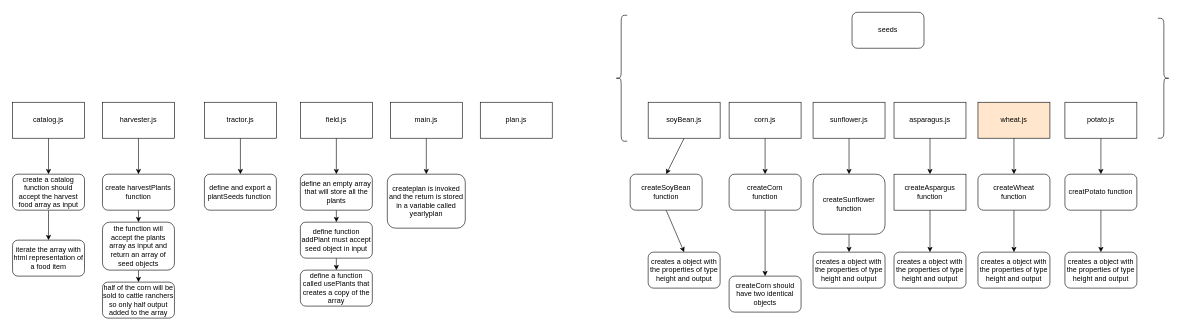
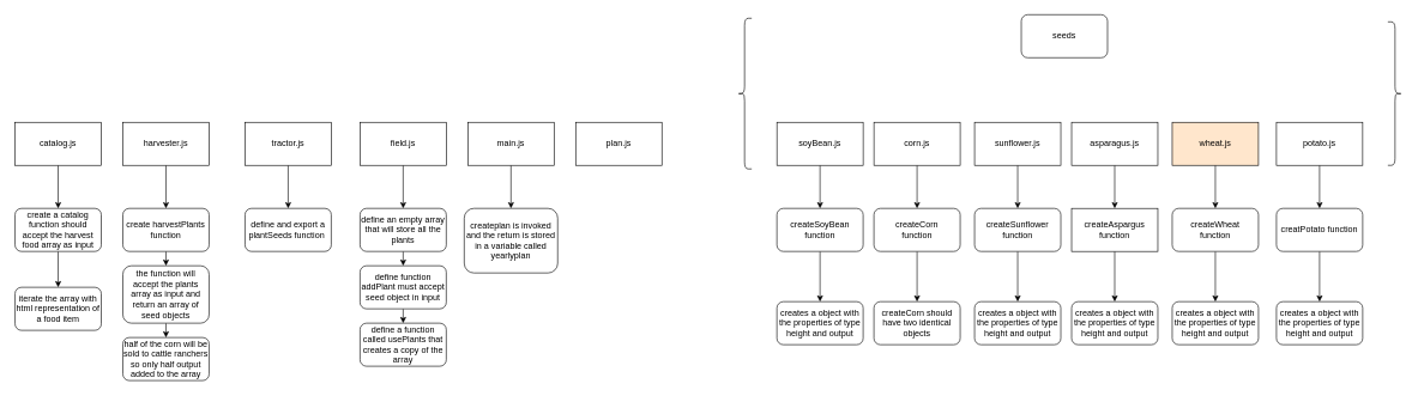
  <mxCell id="0" />
  <mxCell id="1" parent="0" />
  <mxCell id="2" style="edgeStyle=none;html=1;exitX=0.5;exitY=1;exitDx=0;exitDy=0;" edge="1" parent="1" source="3" target="5"><mxGeometry relative="1" as="geometry" /></mxCell>
  <mxCell id="3" value="main.js" style="rounded=0;whiteSpace=wrap;html=1;" vertex="1" parent="1"><mxGeometry x="650" y="170" width="120" height="60" as="geometry" /></mxCell>
  <mxCell id="4" value="plan.js" style="rounded=0;whiteSpace=wrap;html=1;" vertex="1" parent="1"><mxGeometry x="800" y="170" width="120" height="60" as="geometry" /></mxCell>
  <mxCell id="5" value="createplan is invoked and the return is stored in a variable called yearlyplan" style="rounded=1;whiteSpace=wrap;html=1;" vertex="1" parent="1"><mxGeometry x="645" y="290" width="130" height="90" as="geometry" /></mxCell>
  <mxCell id="6" value="seeds" style="rounded=1;whiteSpace=wrap;html=1;" vertex="1" parent="1"><mxGeometry x="1420" y="20" width="120" height="60" as="geometry" /></mxCell>
  <mxCell id="7" style="edgeStyle=none;html=1;exitX=0.5;exitY=1;exitDx=0;exitDy=0;entryX=0.5;entryY=0;entryDx=0;entryDy=0;" edge="1" parent="1" source="8" target="28"><mxGeometry relative="1" as="geometry" /></mxCell>
  <mxCell id="8" value="corn.js" style="rounded=0;whiteSpace=wrap;html=1;" vertex="1" parent="1"><mxGeometry x="1215" y="170" width="120" height="60" as="geometry" /></mxCell>
  <mxCell id="9" style="edgeStyle=none;html=1;exitX=0.5;exitY=1;exitDx=0;exitDy=0;entryX=0.5;entryY=0;entryDx=0;entryDy=0;" edge="1" parent="1" source="10" target="24"><mxGeometry relative="1" as="geometry" /></mxCell>
  <mxCell id="10" value="soyBean.js" style="rounded=0;whiteSpace=wrap;html=1;" vertex="1" parent="1"><mxGeometry x="1080" y="170" width="120" height="60" as="geometry" /></mxCell>
  <mxCell id="11" style="edgeStyle=none;html=1;exitX=0.5;exitY=1;exitDx=0;exitDy=0;entryX=0.5;entryY=0;entryDx=0;entryDy=0;" edge="1" parent="1" source="12" target="32"><mxGeometry relative="1" as="geometry" /></mxCell>
  <mxCell id="12" value="sunflower.js" style="rounded=0;whiteSpace=wrap;html=1;" vertex="1" parent="1"><mxGeometry x="1355" y="170" width="120" height="60" as="geometry" /></mxCell>
  <mxCell id="13" style="edgeStyle=none;html=1;exitX=0.5;exitY=1;exitDx=0;exitDy=0;entryX=0.5;entryY=0;entryDx=0;entryDy=0;" edge="1" parent="1" source="14" target="35"><mxGeometry relative="1" as="geometry" /></mxCell>
  <mxCell id="14" value="wheat.js" style="rounded=0;whiteSpace=wrap;html=1;fillColor=#ffe6cc;" vertex="1" parent="1"><mxGeometry x="1630" y="170" width="120" height="60" as="geometry" /></mxCell>
  <mxCell id="15" style="edgeStyle=none;html=1;exitX=0.5;exitY=1;exitDx=0;exitDy=0;entryX=0.5;entryY=0;entryDx=0;entryDy=0;" edge="1" parent="1" source="16" target="26"><mxGeometry relative="1" as="geometry" /></mxCell>
  <mxCell id="16" value="asparagus.js" style="rounded=0;whiteSpace=wrap;html=1;" vertex="1" parent="1"><mxGeometry x="1490" y="170" width="120" height="60" as="geometry" /></mxCell>
  <mxCell id="17" style="edgeStyle=none;html=1;exitX=0.5;exitY=1;exitDx=0;exitDy=0;" edge="1" parent="1" source="18" target="30"><mxGeometry relative="1" as="geometry" /></mxCell>
  <mxCell id="18" value="potato.js" style="rounded=0;whiteSpace=wrap;html=1;" vertex="1" parent="1"><mxGeometry x="1775" y="170" width="120" height="60" as="geometry" /></mxCell>
  <mxCell id="19" value="" style="shape=curlyBracket;whiteSpace=wrap;html=1;rounded=1;labelPosition=left;verticalLabelPosition=middle;align=right;verticalAlign=middle;" vertex="1" parent="1"><mxGeometry x="1025" y="25" width="20" height="210" as="geometry" /></mxCell>
  <mxCell id="20" value="" style="shape=curlyBracket;whiteSpace=wrap;html=1;rounded=1;flipH=1;labelPosition=right;verticalLabelPosition=middle;align=left;verticalAlign=middle;" vertex="1" parent="1"><mxGeometry x="1930" y="30" width="20" height="200" as="geometry" /></mxCell>
  <mxCell id="21" style="edgeStyle=none;html=1;exitX=0.5;exitY=1;exitDx=0;exitDy=0;entryX=0.5;entryY=0;entryDx=0;entryDy=0;" edge="1" parent="1" source="22" target="42"><mxGeometry relative="1" as="geometry" /></mxCell>
  <mxCell id="22" value="field.js" style="rounded=0;whiteSpace=wrap;html=1;" vertex="1" parent="1"><mxGeometry x="500" y="170" width="120" height="60" as="geometry" /></mxCell>
  <mxCell id="23" style="edgeStyle=none;html=1;exitX=0.5;exitY=1;exitDx=0;exitDy=0;entryX=0.5;entryY=0;entryDx=0;entryDy=0;" edge="1" parent="1" source="24" target="33"><mxGeometry relative="1" as="geometry" /></mxCell>
- <mxCell id="24" value="createSoyBean function" style="rounded=1;whiteSpace=wrap;html=1;" vertex="1" parent="1"><mxGeometry x="1050" y="290" width="120" height="60" as="geometry" /></mxCell>
+ <mxCell id="24" value="createSoyBean function" style="rounded=1;whiteSpace=wrap;html=1;" vertex="1" parent="1"><mxGeometry x="1080" y="290" width="120" height="60" as="geometry" /></mxCell>
  <mxCell id="25" style="edgeStyle=none;html=1;exitX=0.5;exitY=1;exitDx=0;exitDy=0;" edge="1" parent="1" source="26" target="39"><mxGeometry relative="1" as="geometry" /></mxCell>
  <mxCell id="26" value="createAspargus&lt;br&gt;function" style="whiteSpace=wrap;html=1;rounded=0;" vertex="1" parent="1"><mxGeometry x="1490" y="290" width="120" height="60" as="geometry" /></mxCell>
  <mxCell id="27" style="edgeStyle=none;html=1;exitX=0.5;exitY=1;exitDx=0;exitDy=0;entryX=0.5;entryY=0;entryDx=0;entryDy=0;" edge="1" parent="1" source="28" target="37"><mxGeometry relative="1" as="geometry" /></mxCell>
  <mxCell id="28" value="createCorn&lt;br&gt;function" style="rounded=1;whiteSpace=wrap;html=1;" vertex="1" parent="1"><mxGeometry x="1215" y="290" width="120" height="60" as="geometry" /></mxCell>
  <mxCell id="29" value="" style="edgeStyle=none;html=1;" edge="1" parent="1" source="30" target="40"><mxGeometry relative="1" as="geometry" /></mxCell>
  <mxCell id="30" value="creatPotato function" style="rounded=1;whiteSpace=wrap;html=1;" vertex="1" parent="1"><mxGeometry x="1775" y="290" width="120" height="60" as="geometry" /></mxCell>
  <mxCell id="31" style="edgeStyle=none;html=1;exitX=0.5;exitY=1;exitDx=0;exitDy=0;" edge="1" parent="1" source="32" target="38"><mxGeometry relative="1" as="geometry" /></mxCell>
- <mxCell id="32" value="createSunflower&lt;br&gt;function" style="rounded=1;whiteSpace=wrap;html=1;" vertex="1" parent="1"><mxGeometry x="1355" y="290" width="120" height="100" as="geometry" /></mxCell>
+ <mxCell id="32" value="createSunflower&lt;br&gt;function" style="rounded=1;whiteSpace=wrap;html=1;" vertex="1" parent="1"><mxGeometry x="1355" y="290" width="120" height="60" as="geometry" /></mxCell>
  <mxCell id="33" value="creates a object with the properties of type height and output" style="rounded=1;whiteSpace=wrap;html=1;" vertex="1" parent="1"><mxGeometry x="1080" y="420" width="120" height="60" as="geometry" /></mxCell>
  <mxCell id="34" style="edgeStyle=none;html=1;exitX=0.5;exitY=1;exitDx=0;exitDy=0;" edge="1" parent="1" source="35" target="36"><mxGeometry relative="1" as="geometry" /></mxCell>
  <mxCell id="35" value="createWheat&lt;br&gt;function" style="rounded=1;whiteSpace=wrap;html=1;" vertex="1" parent="1"><mxGeometry x="1630" y="290" width="120" height="60" as="geometry" /></mxCell>
  <mxCell id="36" value="creates a object with the properties of type height and output" style="rounded=1;whiteSpace=wrap;html=1;" vertex="1" parent="1"><mxGeometry x="1630" y="420" width="120" height="60" as="geometry" /></mxCell>
- <mxCell id="37" value="createCorn should have two identical objects" style="rounded=1;whiteSpace=wrap;html=1;" vertex="1" parent="1"><mxGeometry x="1215" y="460" width="120" height="60" as="geometry" /></mxCell>
+ <mxCell id="37" value="createCorn should have two identical objects" style="rounded=1;whiteSpace=wrap;html=1;" vertex="1" parent="1"><mxGeometry x="1215" y="420" width="120" height="60" as="geometry" /></mxCell>
  <mxCell id="38" value="creates a object with the properties of type height and output" style="rounded=1;whiteSpace=wrap;html=1;" vertex="1" parent="1"><mxGeometry x="1355" y="420" width="120" height="60" as="geometry" /></mxCell>
  <mxCell id="39" value="creates a object with the properties of type height and output" style="rounded=1;whiteSpace=wrap;html=1;" vertex="1" parent="1"><mxGeometry x="1490" y="420" width="120" height="60" as="geometry" /></mxCell>
  <mxCell id="40" value="creates a object with the properties of type height and output" style="rounded=1;whiteSpace=wrap;html=1;" vertex="1" parent="1"><mxGeometry x="1775" y="420" width="120" height="60" as="geometry" /></mxCell>
  <mxCell id="41" style="edgeStyle=none;html=1;exitX=0.5;exitY=1;exitDx=0;exitDy=0;entryX=0.5;entryY=0;entryDx=0;entryDy=0;" edge="1" parent="1" source="42" target="44"><mxGeometry relative="1" as="geometry" /></mxCell>
  <mxCell id="42" value="define an empty array that will store all the plants" style="rounded=1;whiteSpace=wrap;html=1;" vertex="1" parent="1"><mxGeometry x="500" y="290" width="120" height="60" as="geometry" /></mxCell>
  <mxCell id="43" style="edgeStyle=none;html=1;exitX=0.5;exitY=1;exitDx=0;exitDy=0;entryX=0.5;entryY=0;entryDx=0;entryDy=0;" edge="1" parent="1" source="44" target="45"><mxGeometry relative="1" as="geometry" /></mxCell>
  <mxCell id="44" value="define function addPlant must accept seed object in input" style="rounded=1;whiteSpace=wrap;html=1;" vertex="1" parent="1"><mxGeometry x="500" y="370" width="120" height="60" as="geometry" /></mxCell>
  <mxCell id="45" value="define a function called usePlants that creates a copy of the array" style="rounded=1;whiteSpace=wrap;html=1;" vertex="1" parent="1"><mxGeometry x="500" y="450" width="120" height="60" as="geometry" /></mxCell>
  <mxCell id="46" style="edgeStyle=none;html=1;exitX=0.5;exitY=1;exitDx=0;exitDy=0;entryX=0.5;entryY=0;entryDx=0;entryDy=0;" edge="1" parent="1" source="47" target="48"><mxGeometry relative="1" as="geometry" /></mxCell>
  <mxCell id="47" value="tractor.js" style="rounded=0;whiteSpace=wrap;html=1;" vertex="1" parent="1"><mxGeometry x="340" y="170" width="120" height="60" as="geometry" /></mxCell>
  <mxCell id="48" value="define and export a plantSeeds function&amp;nbsp;" style="rounded=1;whiteSpace=wrap;html=1;" vertex="1" parent="1"><mxGeometry x="340" y="290" width="120" height="60" as="geometry" /></mxCell>
  <mxCell id="49" style="edgeStyle=none;html=1;exitX=0.5;exitY=1;exitDx=0;exitDy=0;entryX=0.5;entryY=0;entryDx=0;entryDy=0;" edge="1" parent="1" source="50" target="52"><mxGeometry relative="1" as="geometry" /></mxCell>
  <mxCell id="50" value="harvester.js" style="rounded=0;whiteSpace=wrap;html=1;" vertex="1" parent="1"><mxGeometry x="170" y="170" width="120" height="60" as="geometry" /></mxCell>
  <mxCell id="51" style="edgeStyle=none;html=1;exitX=0.5;exitY=1;exitDx=0;exitDy=0;entryX=0.5;entryY=0;entryDx=0;entryDy=0;" edge="1" parent="1" source="52" target="54"><mxGeometry relative="1" as="geometry" /></mxCell>
  <mxCell id="52" value="create harvestPlants function" style="rounded=1;whiteSpace=wrap;html=1;" vertex="1" parent="1"><mxGeometry x="170" y="290" width="120" height="60" as="geometry" /></mxCell>
  <mxCell id="53" style="edgeStyle=none;html=1;exitX=0.5;exitY=1;exitDx=0;exitDy=0;entryX=0.5;entryY=0;entryDx=0;entryDy=0;" edge="1" parent="1" source="54" target="55"><mxGeometry relative="1" as="geometry" /></mxCell>
  <mxCell id="54" value="the function will accept the plants array as input and return an array of seed objects" style="rounded=1;whiteSpace=wrap;html=1;" vertex="1" parent="1"><mxGeometry x="170" y="370" width="120" height="80" as="geometry" /></mxCell>
  <mxCell id="55" value="half of the corn will be sold to cattle ranchers so only half output added to the array" style="rounded=1;whiteSpace=wrap;html=1;" vertex="1" parent="1"><mxGeometry x="170" y="470" width="120" height="60" as="geometry" /></mxCell>
  <mxCell id="56" style="edgeStyle=none;html=1;exitX=0.5;exitY=1;exitDx=0;exitDy=0;entryX=0.5;entryY=0;entryDx=0;entryDy=0;" edge="1" parent="1" source="57" target="59"><mxGeometry relative="1" as="geometry" /></mxCell>
  <mxCell id="57" value="catalog.js" style="rounded=0;whiteSpace=wrap;html=1;" vertex="1" parent="1"><mxGeometry x="20" y="170" width="120" height="60" as="geometry" /></mxCell>
  <mxCell id="58" style="edgeStyle=none;html=1;exitX=0.5;exitY=1;exitDx=0;exitDy=0;entryX=0.5;entryY=0;entryDx=0;entryDy=0;" edge="1" parent="1" source="59" target="60"><mxGeometry relative="1" as="geometry" /></mxCell>
  <mxCell id="59" value="create a catalog function should accept the harvest food array as input" style="rounded=1;whiteSpace=wrap;html=1;" vertex="1" parent="1"><mxGeometry x="20" y="290" width="120" height="60" as="geometry" /></mxCell>
  <mxCell id="60" value="iterate the array with html representation of a food item" style="rounded=1;whiteSpace=wrap;html=1;" vertex="1" parent="1"><mxGeometry x="20" y="400" width="120" height="60" as="geometry" /></mxCell>
